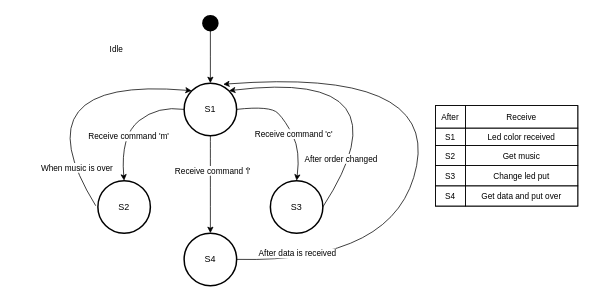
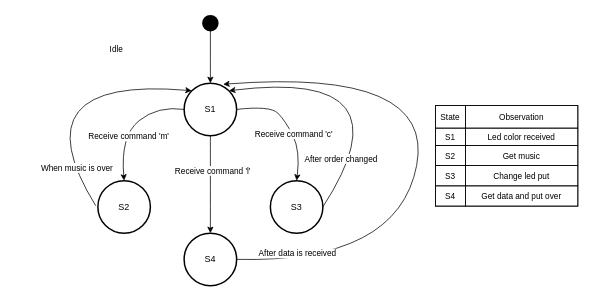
  <mxCell id="0" />
  <mxCell id="1" parent="0" />
  <mxCell id="2" value="" style="edgeStyle=orthogonalEdgeStyle;rounded=0;orthogonalLoop=1;jettySize=auto;html=1;" edge="1" parent="1" source="3"><mxGeometry relative="1" as="geometry"><mxPoint x="280" y="110" as="targetPoint" /></mxGeometry></mxCell>
  <mxCell id="3" value="" style="strokeWidth=2;html=1;shape=mxgraph.flowchart.start_2;whiteSpace=wrap;fillColor=#000000;aspect=fixed;" vertex="1" parent="1"><mxGeometry x="270" y="20" width="20" height="20" as="geometry" /></mxCell>
  <mxCell id="4" value="S1" style="strokeWidth=2;html=1;shape=mxgraph.flowchart.start_2;whiteSpace=wrap;aspect=fixed;" vertex="1" parent="1"><mxGeometry x="245" y="110" width="70" height="70" as="geometry" /></mxCell>
  <mxCell id="5" value="S2" style="strokeWidth=2;html=1;shape=mxgraph.flowchart.start_2;whiteSpace=wrap;aspect=fixed;" vertex="1" parent="1"><mxGeometry x="130" y="240" width="70" height="70" as="geometry" /></mxCell>
  <mxCell id="6" value="S3" style="strokeWidth=2;html=1;shape=mxgraph.flowchart.start_2;whiteSpace=wrap;aspect=fixed;" vertex="1" parent="1"><mxGeometry x="360" y="240" width="70" height="70" as="geometry" /></mxCell>
  <mxCell id="7" value="" style="curved=1;endArrow=classic;html=1;rounded=0;entryX=0.5;entryY=0;entryDx=0;entryDy=0;entryPerimeter=0;exitX=0;exitY=0.5;exitDx=0;exitDy=0;exitPerimeter=0;" edge="1" parent="1" source="4" target="5"><mxGeometry width="50" height="50" relative="1" as="geometry"><mxPoint x="100" y="230" as="sourcePoint" /><mxPoint x="150" y="180" as="targetPoint" /><Array as="points"><mxPoint x="210" y="140" /><mxPoint x="160" y="180" /></Array></mxGeometry></mxCell>
  <mxCell id="8" value="Receive command 'm'" style="edgeLabel;html=1;align=center;verticalAlign=middle;resizable=0;points=[];fontSize=11;fontFamily=Helvetica;fontColor=default;" vertex="1" connectable="0" parent="7"><mxGeometry x="0.148" y="7" relative="1" as="geometry"><mxPoint as="offset" /></mxGeometry></mxCell>
  <mxCell id="9" value="" style="curved=1;endArrow=classic;html=1;rounded=0;labelBackgroundColor=default;strokeColor=default;align=center;verticalAlign=middle;fontFamily=Helvetica;fontSize=11;fontColor=default;shape=connector;exitX=1;exitY=0.5;exitDx=0;exitDy=0;exitPerimeter=0;entryX=0.5;entryY=0;entryDx=0;entryDy=0;entryPerimeter=0;" edge="1" parent="1" source="4" target="6"><mxGeometry width="50" height="50" relative="1" as="geometry"><mxPoint x="360" y="210" as="sourcePoint" /><mxPoint x="410" y="160" as="targetPoint" /><Array as="points"><mxPoint x="360" y="140" /><mxPoint x="380" y="160" /><mxPoint x="400" y="200" /></Array></mxGeometry></mxCell>
  <mxCell id="10" value="Receive command 'c'" style="edgeLabel;html=1;align=center;verticalAlign=middle;resizable=0;points=[];fontSize=11;fontFamily=Helvetica;fontColor=default;" vertex="1" connectable="0" parent="9"><mxGeometry x="0.19" y="1" relative="1" as="geometry"><mxPoint as="offset" /></mxGeometry></mxCell>
  <mxCell id="11" value="S4" style="strokeWidth=2;html=1;shape=mxgraph.flowchart.start_2;whiteSpace=wrap;aspect=fixed;" vertex="1" parent="1"><mxGeometry x="245" y="310" width="70" height="70" as="geometry" /></mxCell>
  <mxCell id="12" value="" style="endArrow=classic;html=1;rounded=0;labelBackgroundColor=default;strokeColor=default;align=center;verticalAlign=middle;fontFamily=Helvetica;fontSize=11;fontColor=default;shape=connector;curved=1;exitX=0.5;exitY=1;exitDx=0;exitDy=0;exitPerimeter=0;entryX=0.5;entryY=0;entryDx=0;entryDy=0;entryPerimeter=0;" edge="1" parent="1" source="4" target="11"><mxGeometry width="50" height="50" relative="1" as="geometry"><mxPoint x="300" y="270" as="sourcePoint" /><mxPoint x="350" y="220" as="targetPoint" /></mxGeometry></mxCell>
  <mxCell id="13" value="Receive command 'l'" style="edgeLabel;html=1;align=center;verticalAlign=middle;resizable=0;points=[];fontSize=11;fontFamily=Helvetica;fontColor=default;" vertex="1" connectable="0" parent="12"><mxGeometry x="-0.287" y="2" relative="1" as="geometry"><mxPoint as="offset" /></mxGeometry></mxCell>
  <mxCell id="14" value="" style="endArrow=classic;html=1;rounded=0;labelBackgroundColor=default;strokeColor=default;align=center;verticalAlign=middle;fontFamily=Helvetica;fontSize=11;fontColor=default;shape=connector;curved=1;exitX=-0.041;exitY=0.478;exitDx=0;exitDy=0;exitPerimeter=0;entryX=0.145;entryY=0.145;entryDx=0;entryDy=0;entryPerimeter=0;" edge="1" parent="1" source="5" target="4"><mxGeometry width="50" height="50" relative="1" as="geometry"><mxPoint x="10" y="280" as="sourcePoint" /><mxPoint x="60" y="230" as="targetPoint" /><Array as="points"><mxPoint x="20" y="100" /></Array></mxGeometry></mxCell>
  <mxCell id="15" value="When music is over" style="edgeLabel;html=1;align=center;verticalAlign=middle;resizable=0;points=[];fontSize=11;fontFamily=Helvetica;fontColor=default;" vertex="1" connectable="0" parent="14"><mxGeometry x="-0.741" y="-5" relative="1" as="geometry"><mxPoint as="offset" /></mxGeometry></mxCell>
  <mxCell id="16" value="" style="endArrow=classic;html=1;rounded=0;labelBackgroundColor=default;strokeColor=default;align=center;verticalAlign=middle;fontFamily=Helvetica;fontSize=11;fontColor=default;shape=connector;curved=1;exitX=1;exitY=0.5;exitDx=0;exitDy=0;exitPerimeter=0;entryX=0.855;entryY=0.145;entryDx=0;entryDy=0;entryPerimeter=0;" edge="1" parent="1" source="6" target="4"><mxGeometry width="50" height="50" relative="1" as="geometry"><mxPoint x="470" y="240" as="sourcePoint" /><mxPoint x="520" y="190" as="targetPoint" /><Array as="points"><mxPoint x="550" y="90" /></Array></mxGeometry></mxCell>
  <mxCell id="17" value="After order changed" style="edgeLabel;html=1;align=center;verticalAlign=middle;resizable=0;points=[];fontSize=11;fontFamily=Helvetica;fontColor=default;" vertex="1" connectable="0" parent="16"><mxGeometry x="-0.796" y="3" relative="1" as="geometry"><mxPoint y="-23" as="offset" /></mxGeometry></mxCell>
  <mxCell id="18" value="" style="endArrow=classic;html=1;rounded=0;labelBackgroundColor=default;strokeColor=default;align=center;verticalAlign=middle;fontFamily=Helvetica;fontSize=11;fontColor=default;shape=connector;curved=1;exitX=1;exitY=0.5;exitDx=0;exitDy=0;exitPerimeter=0;entryX=0.744;entryY=0.022;entryDx=0;entryDy=0;entryPerimeter=0;" edge="1" parent="1" source="11" target="4"><mxGeometry width="50" height="50" relative="1" as="geometry"><mxPoint x="540" y="410" as="sourcePoint" /><mxPoint x="590" y="360" as="targetPoint" /><Array as="points"><mxPoint x="530" y="350" /><mxPoint x="580" y="90" /></Array></mxGeometry></mxCell>
  <mxCell id="19" value="After data is received" style="edgeLabel;html=1;align=center;verticalAlign=middle;resizable=0;points=[];fontSize=11;fontFamily=Helvetica;fontColor=default;" vertex="1" connectable="0" parent="18"><mxGeometry x="-0.852" y="7" relative="1" as="geometry"><mxPoint x="23" y="-3" as="offset" /></mxGeometry></mxCell>
  <mxCell id="20" value="" style="childLayout=tableLayout;recursiveResize=0;shadow=0;fillColor=default;fontFamily=Helvetica;fontSize=11;fontColor=default;" vertex="1" parent="1"><mxGeometry x="580" y="140" width="190" height="134" as="geometry" /></mxCell>
  <mxCell id="21" value="" style="shape=tableRow;horizontal=0;startSize=0;swimlaneHead=0;swimlaneBody=0;top=0;left=0;bottom=0;right=0;dropTarget=0;collapsible=0;recursiveResize=0;expand=0;fontStyle=0;fillColor=none;strokeColor=inherit;fontFamily=Helvetica;fontSize=11;fontColor=default;" vertex="1" parent="20"><mxGeometry width="190" height="30" as="geometry" /></mxCell>
- <mxCell id="22" value="After" style="connectable=0;recursiveResize=0;strokeColor=inherit;fillColor=none;align=center;whiteSpace=wrap;html=1;fontFamily=Helvetica;fontSize=11;fontColor=default;" vertex="1" parent="21"><mxGeometry width="40" height="30" as="geometry"><mxRectangle width="40" height="30" as="alternateBounds" /></mxGeometry></mxCell>
- <mxCell id="23" value="Receive" style="connectable=0;recursiveResize=0;strokeColor=inherit;fillColor=none;align=center;whiteSpace=wrap;html=1;fontFamily=Helvetica;fontSize=11;fontColor=default;" vertex="1" parent="21"><mxGeometry x="40" width="150" height="30" as="geometry"><mxRectangle width="150" height="30" as="alternateBounds" /></mxGeometry></mxCell>
+ <mxCell id="22" value="State" style="connectable=0;recursiveResize=0;strokeColor=inherit;fillColor=none;align=center;whiteSpace=wrap;html=1;fontFamily=Helvetica;fontSize=11;fontColor=default;" vertex="1" parent="21"><mxGeometry width="40" height="30" as="geometry"><mxRectangle width="40" height="30" as="alternateBounds" /></mxGeometry></mxCell>
+ <mxCell id="23" value="Observation" style="connectable=0;recursiveResize=0;strokeColor=inherit;fillColor=none;align=center;whiteSpace=wrap;html=1;fontFamily=Helvetica;fontSize=11;fontColor=default;" vertex="1" parent="21"><mxGeometry x="40" width="150" height="30" as="geometry"><mxRectangle width="150" height="30" as="alternateBounds" /></mxGeometry></mxCell>
  <mxCell id="24" style="shape=tableRow;horizontal=0;startSize=0;swimlaneHead=0;swimlaneBody=0;top=0;left=0;bottom=0;right=0;dropTarget=0;collapsible=0;recursiveResize=0;expand=0;fontStyle=0;fillColor=none;strokeColor=inherit;fontFamily=Helvetica;fontSize=11;fontColor=default;" vertex="1" parent="20"><mxGeometry y="30" width="190" height="23" as="geometry" /></mxCell>
  <mxCell id="25" value="S1" style="connectable=0;recursiveResize=0;strokeColor=inherit;fillColor=none;align=center;whiteSpace=wrap;html=1;fontFamily=Helvetica;fontSize=11;fontColor=default;" vertex="1" parent="24"><mxGeometry width="40" height="23" as="geometry"><mxRectangle width="40" height="23" as="alternateBounds" /></mxGeometry></mxCell>
  <mxCell id="26" value="Led color received" style="connectable=0;recursiveResize=0;strokeColor=inherit;fillColor=none;align=center;whiteSpace=wrap;html=1;fontFamily=Helvetica;fontSize=11;fontColor=default;" vertex="1" parent="24"><mxGeometry x="40" width="150" height="23" as="geometry"><mxRectangle width="150" height="23" as="alternateBounds" /></mxGeometry></mxCell>
  <mxCell id="27" style="shape=tableRow;horizontal=0;startSize=0;swimlaneHead=0;swimlaneBody=0;top=0;left=0;bottom=0;right=0;dropTarget=0;collapsible=0;recursiveResize=0;expand=0;fontStyle=0;fillColor=none;strokeColor=inherit;fontFamily=Helvetica;fontSize=11;fontColor=default;" vertex="1" parent="20"><mxGeometry y="53" width="190" height="27" as="geometry" /></mxCell>
  <mxCell id="28" value="S2" style="connectable=0;recursiveResize=0;strokeColor=inherit;fillColor=none;align=center;whiteSpace=wrap;html=1;fontFamily=Helvetica;fontSize=11;fontColor=default;" vertex="1" parent="27"><mxGeometry width="40" height="27" as="geometry"><mxRectangle width="40" height="27" as="alternateBounds" /></mxGeometry></mxCell>
  <mxCell id="29" value="Get music" style="connectable=0;recursiveResize=0;strokeColor=inherit;fillColor=none;align=center;whiteSpace=wrap;html=1;fontFamily=Helvetica;fontSize=11;fontColor=default;" vertex="1" parent="27"><mxGeometry x="40" width="150" height="27" as="geometry"><mxRectangle width="150" height="27" as="alternateBounds" /></mxGeometry></mxCell>
  <mxCell id="30" style="shape=tableRow;horizontal=0;startSize=0;swimlaneHead=0;swimlaneBody=0;top=0;left=0;bottom=0;right=0;dropTarget=0;collapsible=0;recursiveResize=0;expand=0;fontStyle=0;fillColor=none;strokeColor=inherit;fontFamily=Helvetica;fontSize=11;fontColor=default;" vertex="1" parent="20"><mxGeometry y="80" width="190" height="27" as="geometry" /></mxCell>
  <mxCell id="31" value="S3" style="connectable=0;recursiveResize=0;strokeColor=inherit;fillColor=none;align=center;whiteSpace=wrap;html=1;fontFamily=Helvetica;fontSize=11;fontColor=default;" vertex="1" parent="30"><mxGeometry width="40" height="27" as="geometry"><mxRectangle width="40" height="27" as="alternateBounds" /></mxGeometry></mxCell>
  <mxCell id="32" value="Change led put" style="connectable=0;recursiveResize=0;strokeColor=inherit;fillColor=none;align=center;whiteSpace=wrap;html=1;fontFamily=Helvetica;fontSize=11;fontColor=default;" vertex="1" parent="30"><mxGeometry x="40" width="150" height="27" as="geometry"><mxRectangle width="150" height="27" as="alternateBounds" /></mxGeometry></mxCell>
  <mxCell id="33" style="shape=tableRow;horizontal=0;startSize=0;swimlaneHead=0;swimlaneBody=0;top=0;left=0;bottom=0;right=0;dropTarget=0;collapsible=0;recursiveResize=0;expand=0;fontStyle=0;fillColor=none;strokeColor=inherit;fontFamily=Helvetica;fontSize=11;fontColor=default;" vertex="1" parent="20"><mxGeometry y="107" width="190" height="27" as="geometry" /></mxCell>
  <mxCell id="34" value="S4" style="connectable=0;recursiveResize=0;strokeColor=inherit;fillColor=none;align=center;whiteSpace=wrap;html=1;fontFamily=Helvetica;fontSize=11;fontColor=default;" vertex="1" parent="33"><mxGeometry width="40" height="27" as="geometry"><mxRectangle width="40" height="27" as="alternateBounds" /></mxGeometry></mxCell>
  <mxCell id="35" value="Get data and put over" style="connectable=0;recursiveResize=0;strokeColor=inherit;fillColor=none;align=center;whiteSpace=wrap;html=1;fontFamily=Helvetica;fontSize=11;fontColor=default;" vertex="1" parent="33"><mxGeometry x="40" width="150" height="27" as="geometry"><mxRectangle width="150" height="27" as="alternateBounds" /></mxGeometry></mxCell>
  <mxCell id="36" value="Idle" style="text;html=1;strokeColor=none;fillColor=none;align=center;verticalAlign=middle;whiteSpace=wrap;rounded=0;fontSize=11;fontFamily=Helvetica;fontColor=default;" vertex="1" parent="1"><mxGeometry x="125" y="50" width="60" height="30" as="geometry" /></mxCell>
